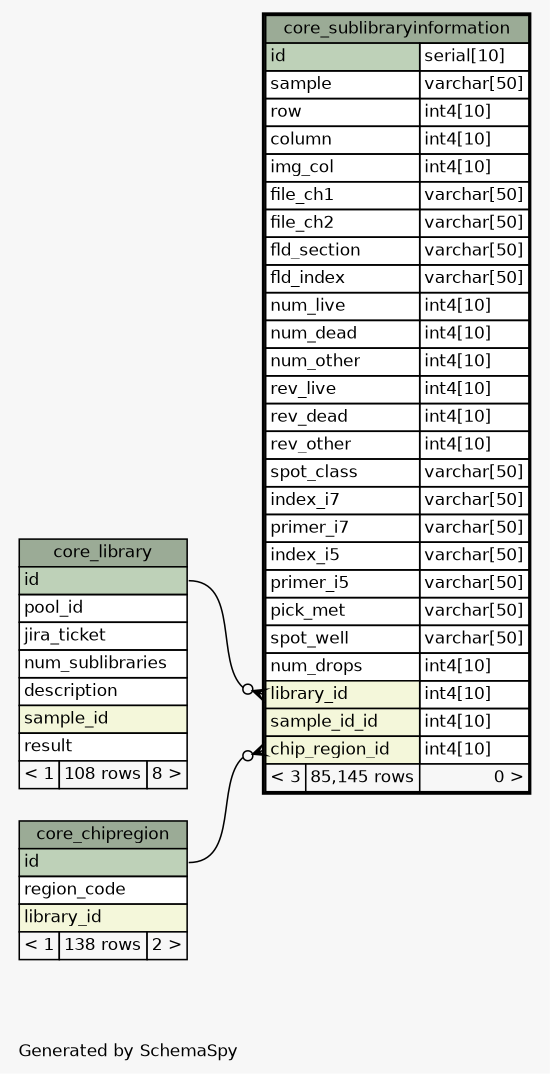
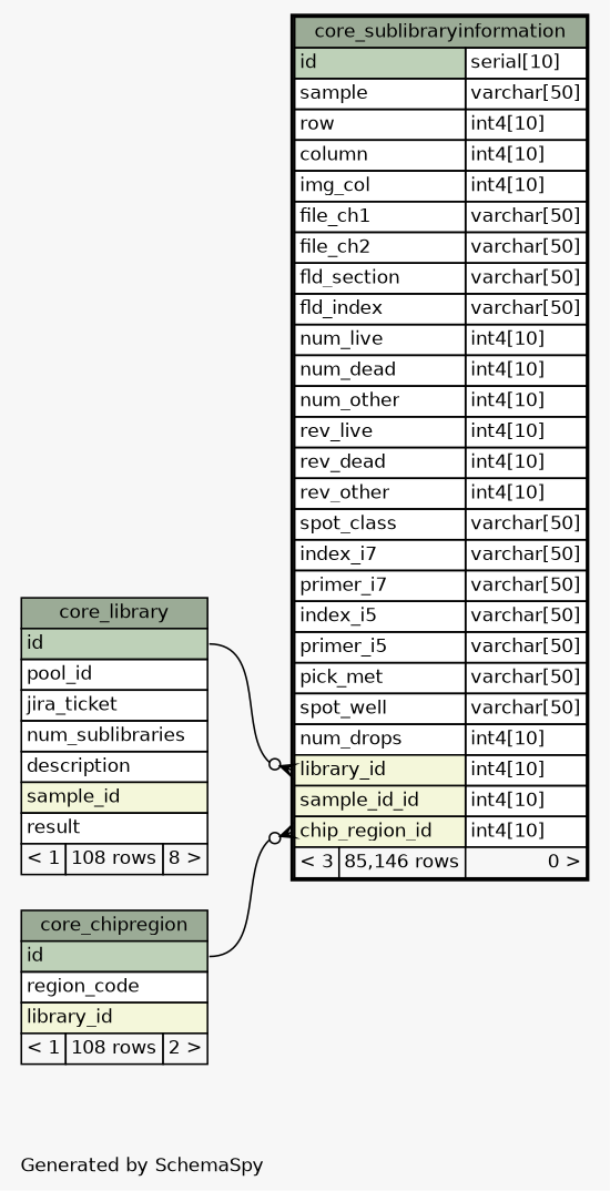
  digraph {
    bgcolor="#f7f7f7"
    fontname=Helvetica
    fontsize=11
    label="\nGenerated by SchemaSpy"
    labeljust=l
    nodesep=0.18
    rankdir=RL
    ranksep=0.46
    node [fontname=Helvetica fontsize=11 shape=plaintext]
    edge [arrowhead=none arrowsize=0.8 arrowtail=crowodot dir=back headport="id:e"]
-   n1 [label=<     <TABLE BORDER="0" CELLBORDER="1" CELLSPACING="0" BGCOLOR="#ffffff">       <TR><TD COLSPAN="3" BGCOLOR="#9bab96" ALIGN="CENTER">core_chipregion</TD></TR>       <TR><TD PORT="id" COLSPAN="3" BGCOLOR="#bed1b8" ALIGN="LEFT">id</TD></TR>       <TR><TD PORT="region_code" COLSPAN="3" ALIGN="LEFT">region_code</TD></TR>       <TR><TD PORT="library_id" COLSPAN="3" BGCOLOR="#f4f7da" ALIGN="LEFT">library_id</TD></TR>       <TR><TD ALIGN="LEFT" BGCOLOR="#f7f7f7">&lt; 1</TD><TD ALIGN="RIGHT" BGCOLOR="#f7f7f7">138 rows</TD><TD ALIGN="RIGHT" BGCOLOR="#f7f7f7">2 &gt;</TD></TR>     </TABLE>>]
+   n1 [label=<     <TABLE BORDER="0" CELLBORDER="1" CELLSPACING="0" BGCOLOR="#ffffff">       <TR><TD COLSPAN="3" BGCOLOR="#9bab96" ALIGN="CENTER">core_chipregion</TD></TR>       <TR><TD PORT="id" COLSPAN="3" BGCOLOR="#bed1b8" ALIGN="LEFT">id</TD></TR>       <TR><TD PORT="region_code" COLSPAN="3" ALIGN="LEFT">region_code</TD></TR>       <TR><TD PORT="library_id" COLSPAN="3" BGCOLOR="#f4f7da" ALIGN="LEFT">library_id</TD></TR>       <TR><TD ALIGN="LEFT" BGCOLOR="#f7f7f7">&lt; 1</TD><TD ALIGN="RIGHT" BGCOLOR="#f7f7f7">108 rows</TD><TD ALIGN="RIGHT" BGCOLOR="#f7f7f7">2 &gt;</TD></TR>     </TABLE>>]
    n2 [label=<     <TABLE BORDER="0" CELLBORDER="1" CELLSPACING="0" BGCOLOR="#ffffff">       <TR><TD COLSPAN="3" BGCOLOR="#9bab96" ALIGN="CENTER">core_library</TD></TR>       <TR><TD PORT="id" COLSPAN="3" BGCOLOR="#bed1b8" ALIGN="LEFT">id</TD></TR>       <TR><TD PORT="pool_id" COLSPAN="3" ALIGN="LEFT">pool_id</TD></TR>       <TR><TD PORT="jira_ticket" COLSPAN="3" ALIGN="LEFT">jira_ticket</TD></TR>       <TR><TD PORT="num_sublibraries" COLSPAN="3" ALIGN="LEFT">num_sublibraries</TD></TR>       <TR><TD PORT="description" COLSPAN="3" ALIGN="LEFT">description</TD></TR>       <TR><TD PORT="sample_id" COLSPAN="3" BGCOLOR="#f4f7da" ALIGN="LEFT">sample_id</TD></TR>       <TR><TD PORT="result" COLSPAN="3" ALIGN="LEFT">result</TD></TR>       <TR><TD ALIGN="LEFT" BGCOLOR="#f7f7f7">&lt; 1</TD><TD ALIGN="RIGHT" BGCOLOR="#f7f7f7">108 rows</TD><TD ALIGN="RIGHT" BGCOLOR="#f7f7f7">8 &gt;</TD></TR>     </TABLE>>]
-   n3 [label=<     <TABLE BORDER="2" CELLBORDER="1" CELLSPACING="0" BGCOLOR="#ffffff">       <TR><TD COLSPAN="3" BGCOLOR="#9bab96" ALIGN="CENTER">core_sublibraryinformation</TD></TR>       <TR><TD PORT="id" COLSPAN="2" BGCOLOR="#bed1b8" ALIGN="LEFT">id</TD><TD PORT="id.type" ALIGN="LEFT">serial[10]</TD></TR>       <TR><TD PORT="sample" COLSPAN="2" ALIGN="LEFT">sample</TD><TD PORT="sample.type" ALIGN="LEFT">varchar[50]</TD></TR>       <TR><TD PORT="row" COLSPAN="2" ALIGN="LEFT">row</TD><TD PORT="row.type" ALIGN="LEFT">int4[10]</TD></TR>       <TR><TD PORT="column" COLSPAN="2" ALIGN="LEFT">column</TD><TD PORT="column.type" ALIGN="LEFT">int4[10]</TD></TR>       <TR><TD PORT="img_col" COLSPAN="2" ALIGN="LEFT">img_col</TD><TD PORT="img_col.type" ALIGN="LEFT">int4[10]</TD></TR>       <TR><TD PORT="file_ch1" COLSPAN="2" ALIGN="LEFT">file_ch1</TD><TD PORT="file_ch1.type" ALIGN="LEFT">varchar[50]</TD></TR>       <TR><TD PORT="file_ch2" COLSPAN="2" ALIGN="LEFT">file_ch2</TD><TD PORT="file_ch2.type" ALIGN="LEFT">varchar[50]</TD></TR>       <TR><TD PORT="fld_section" COLSPAN="2" ALIGN="LEFT">fld_section</TD><TD PORT="fld_section.type" ALIGN="LEFT">varchar[50]</TD></TR>       <TR><TD PORT="fld_index" COLSPAN="2" ALIGN="LEFT">fld_index</TD><TD PORT="fld_index.type" ALIGN="LEFT">varchar[50]</TD></TR>       <TR><TD PORT="num_live" COLSPAN="2" ALIGN="LEFT">num_live</TD><TD PORT="num_live.type" ALIGN="LEFT">int4[10]</TD></TR>       <TR><TD PORT="num_dead" COLSPAN="2" ALIGN="LEFT">num_dead</TD><TD PORT="num_dead.type" ALIGN="LEFT">int4[10]</TD></TR>       <TR><TD PORT="num_other" COLSPAN="2" ALIGN="LEFT">num_other</TD><TD PORT="num_other.type" ALIGN="LEFT">int4[10]</TD></TR>       <TR><TD PORT="rev_live" COLSPAN="2" ALIGN="LEFT">rev_live</TD><TD PORT="rev_live.type" ALIGN="LEFT">int4[10]</TD></TR>       <TR><TD PORT="rev_dead" COLSPAN="2" ALIGN="LEFT">rev_dead</TD><TD PORT="rev_dead.type" ALIGN="LEFT">int4[10]</TD></TR>       <TR><TD PORT="rev_other" COLSPAN="2" ALIGN="LEFT">rev_other</TD><TD PORT="rev_other.type" ALIGN="LEFT">int4[10]</TD></TR>       <TR><TD PORT="spot_class" COLSPAN="2" ALIGN="LEFT">spot_class</TD><TD PORT="spot_class.type" ALIGN="LEFT">varchar[50]</TD></TR>       <TR><TD PORT="index_i7" COLSPAN="2" ALIGN="LEFT">index_i7</TD><TD PORT="index_i7.type" ALIGN="LEFT">varchar[50]</TD></TR>       <TR><TD PORT="primer_i7" COLSPAN="2" ALIGN="LEFT">primer_i7</TD><TD PORT="primer_i7.type" ALIGN="LEFT">varchar[50]</TD></TR>       <TR><TD PORT="index_i5" COLSPAN="2" ALIGN="LEFT">index_i5</TD><TD PORT="index_i5.type" ALIGN="LEFT">varchar[50]</TD></TR>       <TR><TD PORT="primer_i5" COLSPAN="2" ALIGN="LEFT">primer_i5</TD><TD PORT="primer_i5.type" ALIGN="LEFT">varchar[50]</TD></TR>       <TR><TD PORT="pick_met" COLSPAN="2" ALIGN="LEFT">pick_met</TD><TD PORT="pick_met.type" ALIGN="LEFT">varchar[50]</TD></TR>       <TR><TD PORT="spot_well" COLSPAN="2" ALIGN="LEFT">spot_well</TD><TD PORT="spot_well.type" ALIGN="LEFT">varchar[50]</TD></TR>       <TR><TD PORT="num_drops" COLSPAN="2" ALIGN="LEFT">num_drops</TD><TD PORT="num_drops.type" ALIGN="LEFT">int4[10]</TD></TR>       <TR><TD PORT="library_id" COLSPAN="2" BGCOLOR="#f4f7da" ALIGN="LEFT">library_id</TD><TD PORT="library_id.type" ALIGN="LEFT">int4[10]</TD></TR>       <TR><TD PORT="sample_id_id" COLSPAN="2" BGCOLOR="#f4f7da" ALIGN="LEFT">sample_id_id</TD><TD PORT="sample_id_id.type" ALIGN="LEFT">int4[10]</TD></TR>       <TR><TD PORT="chip_region_id" COLSPAN="2" BGCOLOR="#f4f7da" ALIGN="LEFT">chip_region_id</TD><TD PORT="chip_region_id.type" ALIGN="LEFT">int4[10]</TD></TR>       <TR><TD ALIGN="LEFT" BGCOLOR="#f7f7f7">&lt; 3</TD><TD ALIGN="RIGHT" BGCOLOR="#f7f7f7">85,145 rows</TD><TD ALIGN="RIGHT" BGCOLOR="#f7f7f7">0 &gt;</TD></TR>     </TABLE>>]
+   n3 [label=<     <TABLE BORDER="2" CELLBORDER="1" CELLSPACING="0" BGCOLOR="#ffffff">       <TR><TD COLSPAN="3" BGCOLOR="#9bab96" ALIGN="CENTER">core_sublibraryinformation</TD></TR>       <TR><TD PORT="id" COLSPAN="2" BGCOLOR="#bed1b8" ALIGN="LEFT">id</TD><TD PORT="id.type" ALIGN="LEFT">serial[10]</TD></TR>       <TR><TD PORT="sample" COLSPAN="2" ALIGN="LEFT">sample</TD><TD PORT="sample.type" ALIGN="LEFT">varchar[50]</TD></TR>       <TR><TD PORT="row" COLSPAN="2" ALIGN="LEFT">row</TD><TD PORT="row.type" ALIGN="LEFT">int4[10]</TD></TR>       <TR><TD PORT="column" COLSPAN="2" ALIGN="LEFT">column</TD><TD PORT="column.type" ALIGN="LEFT">int4[10]</TD></TR>       <TR><TD PORT="img_col" COLSPAN="2" ALIGN="LEFT">img_col</TD><TD PORT="img_col.type" ALIGN="LEFT">int4[10]</TD></TR>       <TR><TD PORT="file_ch1" COLSPAN="2" ALIGN="LEFT">file_ch1</TD><TD PORT="file_ch1.type" ALIGN="LEFT">varchar[50]</TD></TR>       <TR><TD PORT="file_ch2" COLSPAN="2" ALIGN="LEFT">file_ch2</TD><TD PORT="file_ch2.type" ALIGN="LEFT">varchar[50]</TD></TR>       <TR><TD PORT="fld_section" COLSPAN="2" ALIGN="LEFT">fld_section</TD><TD PORT="fld_section.type" ALIGN="LEFT">varchar[50]</TD></TR>       <TR><TD PORT="fld_index" COLSPAN="2" ALIGN="LEFT">fld_index</TD><TD PORT="fld_index.type" ALIGN="LEFT">varchar[50]</TD></TR>       <TR><TD PORT="num_live" COLSPAN="2" ALIGN="LEFT">num_live</TD><TD PORT="num_live.type" ALIGN="LEFT">int4[10]</TD></TR>       <TR><TD PORT="num_dead" COLSPAN="2" ALIGN="LEFT">num_dead</TD><TD PORT="num_dead.type" ALIGN="LEFT">int4[10]</TD></TR>       <TR><TD PORT="num_other" COLSPAN="2" ALIGN="LEFT">num_other</TD><TD PORT="num_other.type" ALIGN="LEFT">int4[10]</TD></TR>       <TR><TD PORT="rev_live" COLSPAN="2" ALIGN="LEFT">rev_live</TD><TD PORT="rev_live.type" ALIGN="LEFT">int4[10]</TD></TR>       <TR><TD PORT="rev_dead" COLSPAN="2" ALIGN="LEFT">rev_dead</TD><TD PORT="rev_dead.type" ALIGN="LEFT">int4[10]</TD></TR>       <TR><TD PORT="rev_other" COLSPAN="2" ALIGN="LEFT">rev_other</TD><TD PORT="rev_other.type" ALIGN="LEFT">int4[10]</TD></TR>       <TR><TD PORT="spot_class" COLSPAN="2" ALIGN="LEFT">spot_class</TD><TD PORT="spot_class.type" ALIGN="LEFT">varchar[50]</TD></TR>       <TR><TD PORT="index_i7" COLSPAN="2" ALIGN="LEFT">index_i7</TD><TD PORT="index_i7.type" ALIGN="LEFT">varchar[50]</TD></TR>       <TR><TD PORT="primer_i7" COLSPAN="2" ALIGN="LEFT">primer_i7</TD><TD PORT="primer_i7.type" ALIGN="LEFT">varchar[50]</TD></TR>       <TR><TD PORT="index_i5" COLSPAN="2" ALIGN="LEFT">index_i5</TD><TD PORT="index_i5.type" ALIGN="LEFT">varchar[50]</TD></TR>       <TR><TD PORT="primer_i5" COLSPAN="2" ALIGN="LEFT">primer_i5</TD><TD PORT="primer_i5.type" ALIGN="LEFT">varchar[50]</TD></TR>       <TR><TD PORT="pick_met" COLSPAN="2" ALIGN="LEFT">pick_met</TD><TD PORT="pick_met.type" ALIGN="LEFT">varchar[50]</TD></TR>       <TR><TD PORT="spot_well" COLSPAN="2" ALIGN="LEFT">spot_well</TD><TD PORT="spot_well.type" ALIGN="LEFT">varchar[50]</TD></TR>       <TR><TD PORT="num_drops" COLSPAN="2" ALIGN="LEFT">num_drops</TD><TD PORT="num_drops.type" ALIGN="LEFT">int4[10]</TD></TR>       <TR><TD PORT="library_id" COLSPAN="2" BGCOLOR="#f4f7da" ALIGN="LEFT">library_id</TD><TD PORT="library_id.type" ALIGN="LEFT">int4[10]</TD></TR>       <TR><TD PORT="sample_id_id" COLSPAN="2" BGCOLOR="#f4f7da" ALIGN="LEFT">sample_id_id</TD><TD PORT="sample_id_id.type" ALIGN="LEFT">int4[10]</TD></TR>       <TR><TD PORT="chip_region_id" COLSPAN="2" BGCOLOR="#f4f7da" ALIGN="LEFT">chip_region_id</TD><TD PORT="chip_region_id.type" ALIGN="LEFT">int4[10]</TD></TR>       <TR><TD ALIGN="LEFT" BGCOLOR="#f7f7f7">&lt; 3</TD><TD ALIGN="RIGHT" BGCOLOR="#f7f7f7">85,146 rows</TD><TD ALIGN="RIGHT" BGCOLOR="#f7f7f7">0 &gt;</TD></TR>     </TABLE>>]
    n3 -> n1 [tailport="chip_region_id:w"]
    n3 -> n2 [tailport="library_id:w"]
  }
